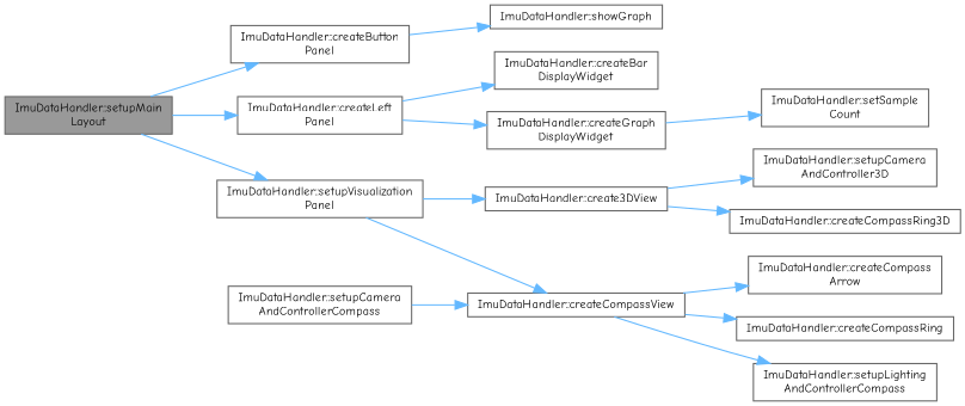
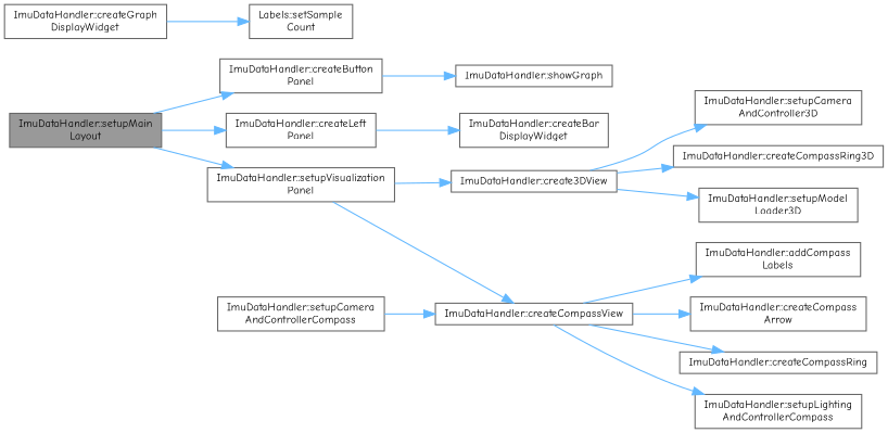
  digraph {
    fontname="Comic Neue"
    rankdir=LR
    node [color=grey40 fillcolor=white fontname="Comic Neue" fontsize=10 shape=box style=filled]
    edge [color=steelblue1 fontname="Comic Neue" fontsize=10 labelfontname=Helvetica labelfontsize=10 style=solid]
    n1 [color=gray40 fillcolor=grey60 fontcolor=black height=0.2 label="ImuDataHandler::setupMain\lLayout" width=0.4]
    n2 [height=0.2 label="ImuDataHandler::createButton\lPanel" width=0.4]
    n3 [height=0.2 label="ImuDataHandler::createLeft\lPanel" width=0.4]
    n4 [height=0.2 label="ImuDataHandler::setupVisualization\lPanel" width=0.4]
    n5 [height=0.2 label="ImuDataHandler::showGraph" width=0.4]
    n6 [height=0.2 label="ImuDataHandler::createBar\lDisplayWidget" width=0.4]
    n7 [height=0.2 label="ImuDataHandler::createGraph\lDisplayWidget" width=0.4]
    n8 [height=0.2 label="ImuDataHandler::create3DView" width=0.4]
    n9 [height=0.2 label="ImuDataHandler::createCompassView" width=0.4]
-   n10 [height=0.2 label="ImuDataHandler::setSample\lCount" width=0.4]
+   n10 [height=0.2 label="Labels::setSample\lCount" width=0.4]
    n11 [height=0.2 label="ImuDataHandler::setupCamera\lAndController3D" width=0.4]
    n12 [height=0.2 label="ImuDataHandler::createCompassRing3D" width=0.4]
+   n13 [height=0.2 label="ImuDataHandler::setupModel\lLoader3D" width=0.4]
+   n14 [height=0.2 label="ImuDataHandler::addCompass\lLabels" width=0.4]
    n15 [height=0.2 label="ImuDataHandler::createCompass\lArrow" width=0.4]
    n16 [height=0.2 label="ImuDataHandler::createCompassRing" width=0.4]
    n17 [height=0.2 label="ImuDataHandler::setupLighting\lAndControllerCompass" width=0.4]
    n18 [height=0.2 label="ImuDataHandler::setupCamera\lAndControllerCompass" width=0.4]
    n1 -> n2
    n1 -> n3
    n1 -> n4
    n2 -> n5
    n3 -> n6
-   n3 -> n7
    n4 -> n8
    n4 -> n9
    n7 -> n10
    n8 -> n11
    n8 -> n12
+   n8 -> n13
+   n9 -> n14
    n9 -> n15
    n9 -> n16
    n9 -> n17
    n18 -> n9
  }
